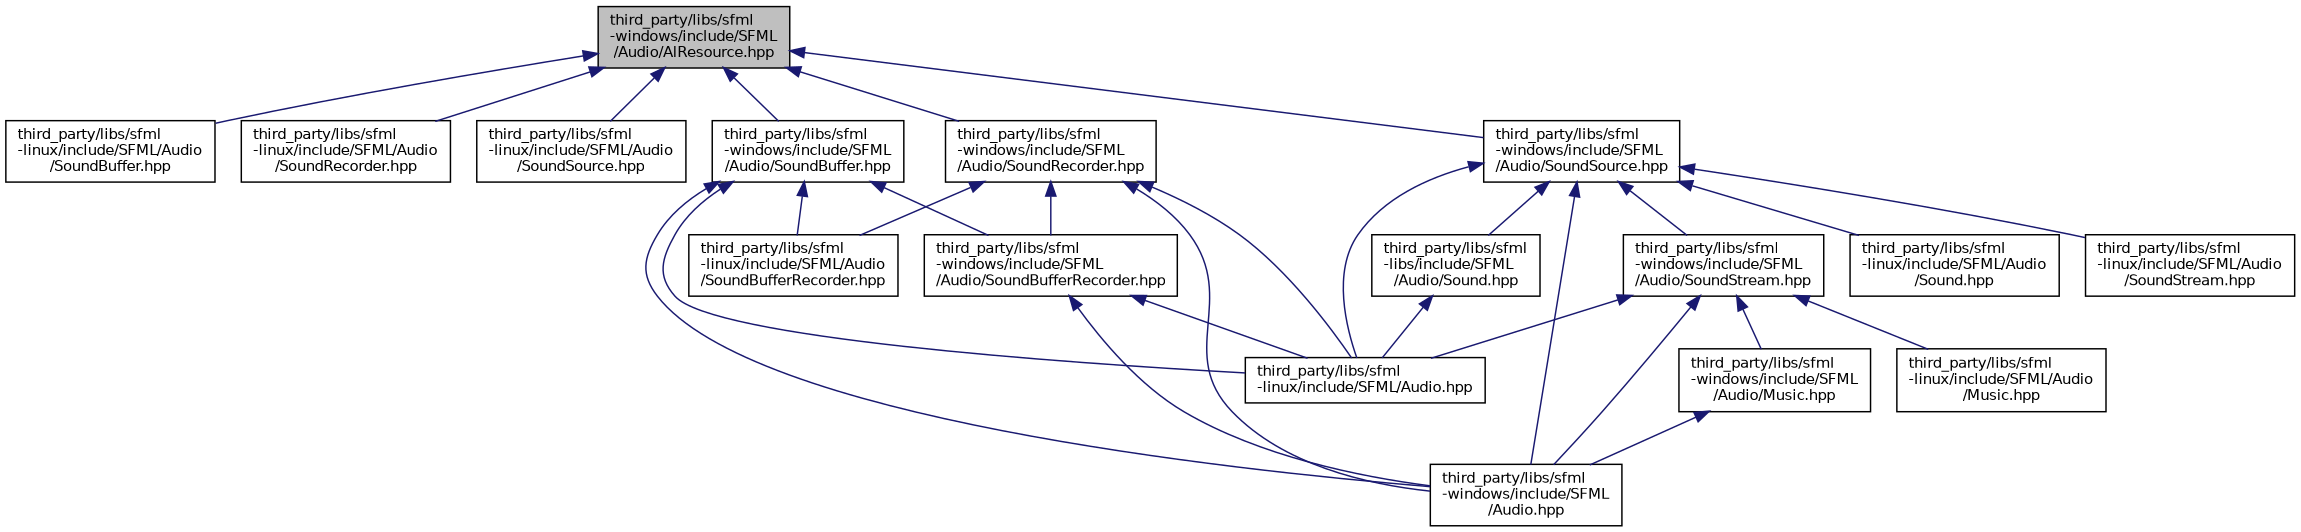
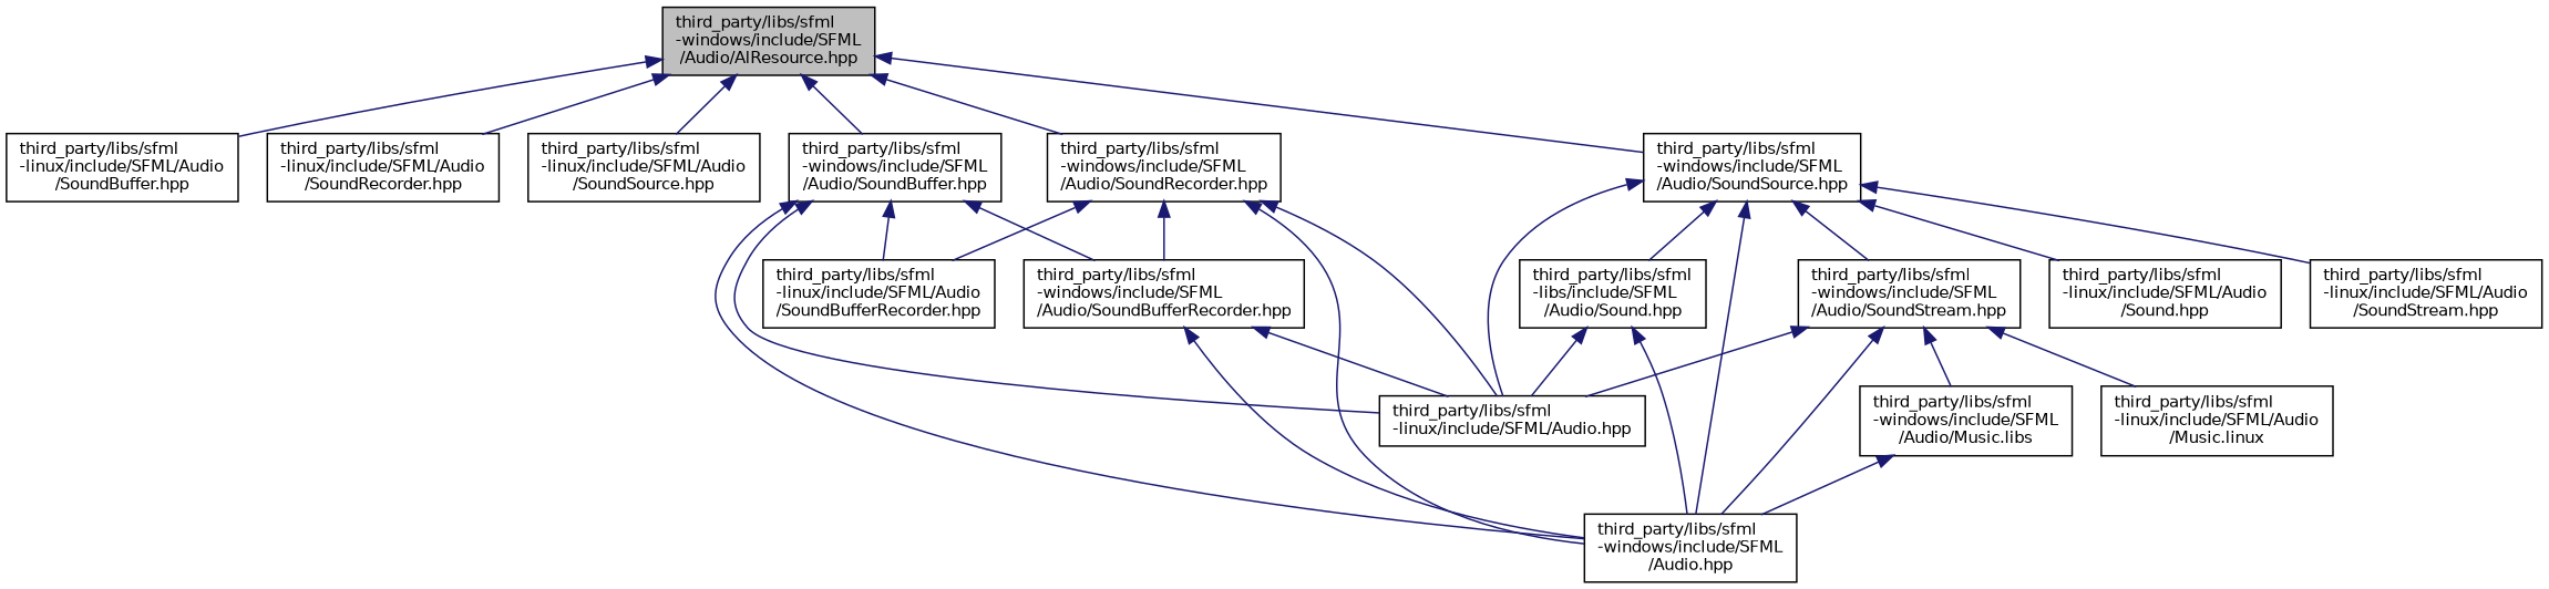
  digraph {
    node [color=black fillcolor=white fontname=Helvetica fontsize=10 shape=record style=filled]
    edge [color=midnightblue dir=back fontname=Helvetica fontsize=10 labelfontname=Helvetica labelfontsize=10 style=solid]
    n1 [fillcolor=grey75 fontcolor=black height=0.2 label="third_party/libs/sfml\l-windows/include/SFML\l/Audio/AlResource.hpp" width=0.4]
    n2 [height=0.2 label="third_party/libs/sfml\l-linux/include/SFML/Audio\l/SoundBuffer.hpp" width=0.4]
    n3 [height=0.2 label="third_party/libs/sfml\l-linux/include/SFML/Audio\l/SoundRecorder.hpp" width=0.4]
    n4 [height=0.2 label="third_party/libs/sfml\l-linux/include/SFML/Audio\l/SoundSource.hpp" width=0.4]
    n5 [height=0.2 label="third_party/libs/sfml\l-windows/include/SFML\l/Audio/SoundBuffer.hpp" width=0.4]
    n6 [height=0.2 label="third_party/libs/sfml\l-windows/include/SFML\l/Audio/SoundRecorder.hpp" width=0.4]
    n7 [height=0.2 label="third_party/libs/sfml\l-windows/include/SFML\l/Audio/SoundSource.hpp" width=0.4]
    n8 [height=0.2 label="third_party/libs/sfml\l-linux/include/SFML/Audio\l/SoundBufferRecorder.hpp" width=0.4]
    n9 [height=0.2 label="third_party/libs/sfml\l-linux/include/SFML/Audio.hpp" width=0.4]
    n10 [height=0.2 label="third_party/libs/sfml\l-windows/include/SFML\l/Audio/SoundBufferRecorder.hpp" width=0.4]
    n11 [height=0.2 label="third_party/libs/sfml\l-windows/include/SFML\l/Audio.hpp" width=0.4]
    n12 [height=0.2 label="third_party/libs/sfml\l-linux/include/SFML/Audio\l/Sound.hpp" width=0.4]
    n13 [height=0.2 label="third_party/libs/sfml\l-linux/include/SFML/Audio\l/SoundStream.hpp" width=0.4]
    n14 [height=0.2 label="third_party/libs/sfml\l-libs/include/SFML\l/Audio/Sound.hpp" width=0.4]
    n15 [height=0.2 label="third_party/libs/sfml\l-windows/include/SFML\l/Audio/SoundStream.hpp" width=0.4]
-   n16 [height=0.2 label="third_party/libs/sfml\l-linux/include/SFML/Audio\l/Music.hpp" width=0.4]
-   n17 [height=0.2 label="third_party/libs/sfml\l-windows/include/SFML\l/Audio/Music.hpp" width=0.4]
+   n16 [height=0.2 label="third_party/libs/sfml\l-linux/include/SFML/Audio\l/Music.linux" width=0.4]
+   n17 [height=0.2 label="third_party/libs/sfml\l-windows/include/SFML\l/Audio/Music.libs" width=0.4]
    n1 -> n2
    n1 -> n3
    n1 -> n4
    n1 -> n5
    n1 -> n6
    n1 -> n7
    n5 -> n8
    n5 -> n9
    n5 -> n10
    n5 -> n11
    n6 -> n8
    n6 -> n9
    n6 -> n10
    n6 -> n11
    n7 -> n9
    n7 -> n11
    n7 -> n12
    n7 -> n13
    n7 -> n14
    n7 -> n15
    n10 -> n9
    n10 -> n11
    n14 -> n9
+   n14 -> n11
    n15 -> n9
    n15 -> n11
    n15 -> n16
    n15 -> n17
    n17 -> n11
  }
